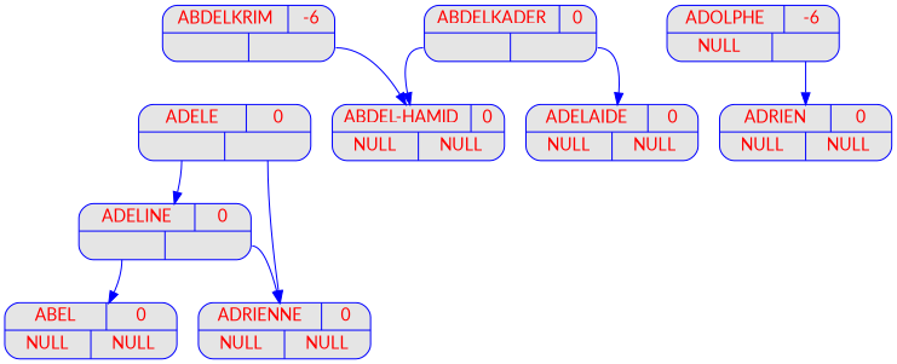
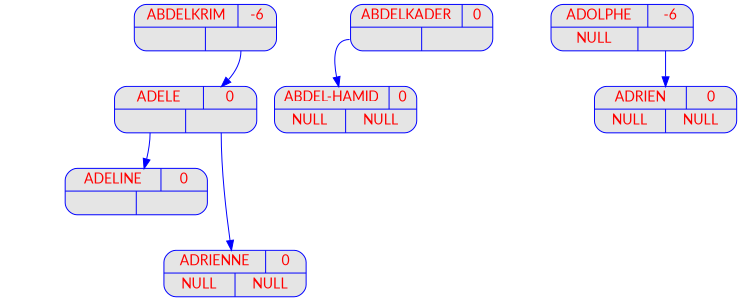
  digraph {
    fontname=Lato
    node [color=blue fillcolor=grey90 fontcolor=red fontname=Lato fontsize=14 shape=record style="rounded, filled"]
    edge [color=blue fontname=Lato tailport=d]
    n1 [label="{{<c> ABDELKRIM\n | <b> -6} | { <g> | <d>}}" width=2]
    n2 [label="{{<c> ADELE\n | <b> 0} | { <g> | <d>}}" width=2]
    n3 [label="{{<c> ABDELKADER\n | <b> 0} | { <g> | <d>}}" width=2]
    n4 [label="{{<c> ABDEL-HAMID\n | <b> 0} | { <g> NULL | <d> NULL}}" width=2]
-   n5 [label="{{<c> ADELAIDE\n | <b> 0} | { <g> NULL | <d> NULL}}" width=2]
    n6 [label="{{<c> ADELINE\n | <b> 0} | { <g> | <d>}}" width=2]
    n7 [label="{{<c> ADRIENNE\n | <b> 0} | { <g> NULL | <d> NULL}}" width=2]
-   n8 [label="{{<c> ABEL\n | <b> 0} | { <g> NULL | <d> NULL}}" width=2]
    n9 [label="{{<c> ADOLPHE\n | <b> -6} | { <g> NULL | <d> }}" width=2]
    n10 [label="{{<c> ADRIEN\n | <b> 0} | { <g> NULL | <d> NULL}}" width=2]
-   n1 -> n4
+   n1 -> n2
    n2 -> n6 [tailport=g]
    n2 -> n7
    n3 -> n4 [tailport=g]
-   n3 -> n5
-   n6 -> n7
-   n6 -> n8 [tailport=g]
    n9 -> n10
  }
